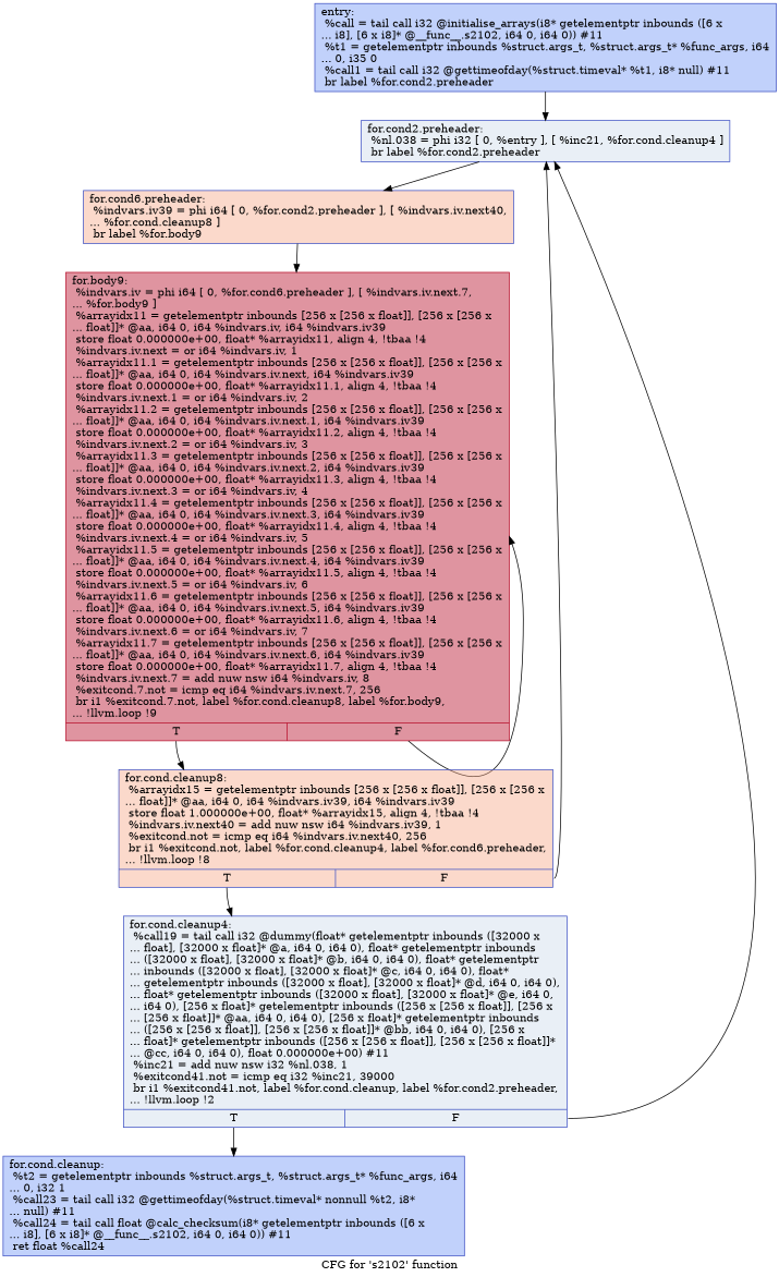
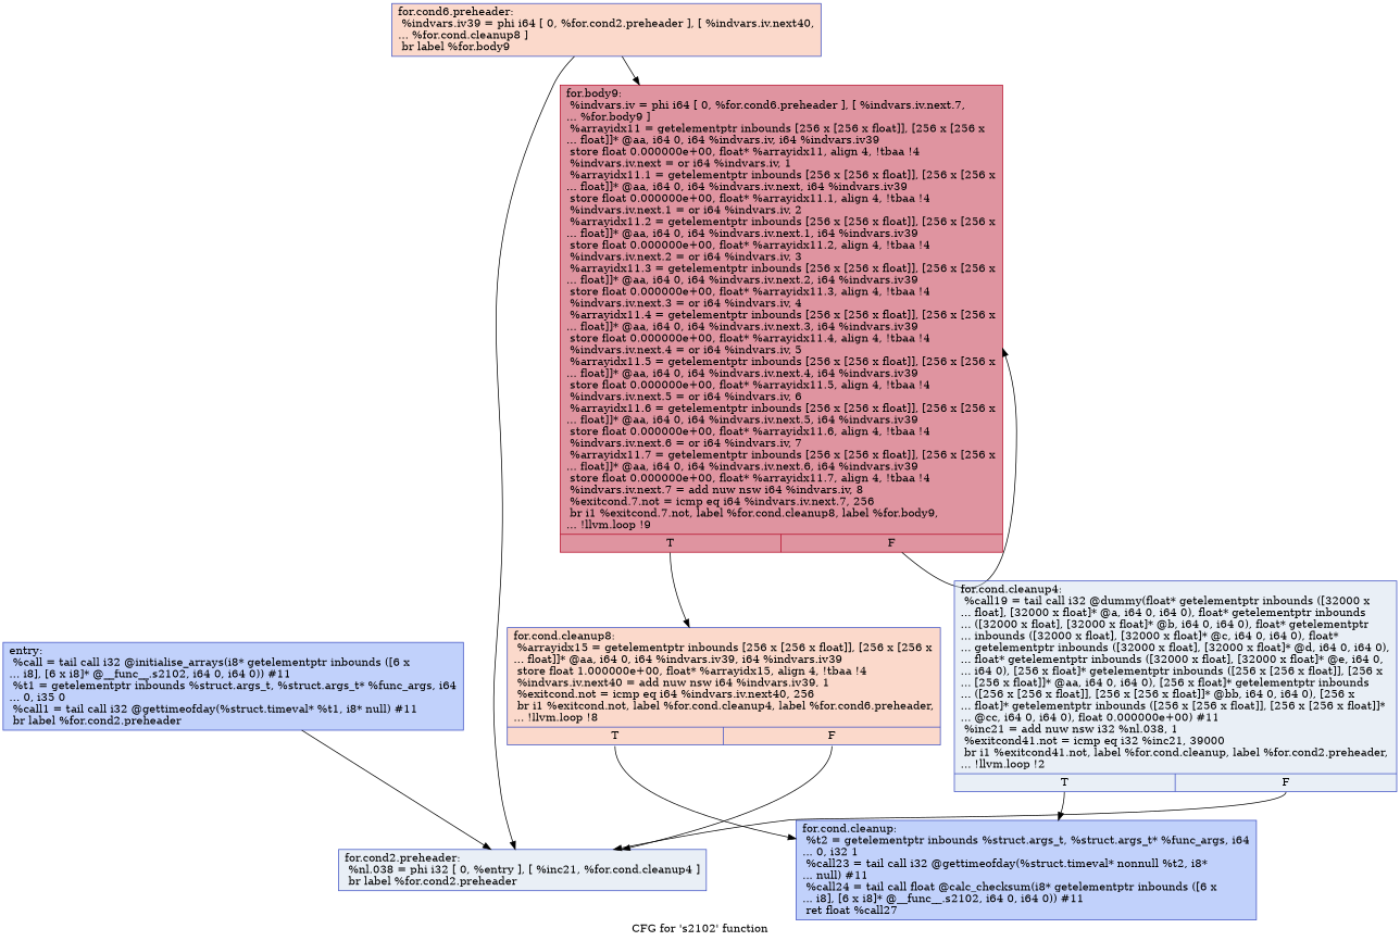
  digraph {
    label="CFG for 's2102' function"
    node [color="#3d50c3ff" fillcolor="#7396f570" shape=record style=filled]
    n1 [label="{entry:\l  %call = tail call i32 @initialise_arrays(i8* getelementptr inbounds ([6 x\l... i8], [6 x i8]* @__func__.s2102, i64 0, i64 0)) #11\l  %t1 = getelementptr inbounds %struct.args_t, %struct.args_t* %func_args, i64\l... 0, i35 0\l  %call1 = tail call i32 @gettimeofday(%struct.timeval* %t1, i8* null) #11\l  br label %for.cond2.preheader\l}"]
    n2 [fillcolor="#cedaeb70" label="{for.cond2.preheader:                              \l  %nl.038 = phi i32 [ 0, %entry ], [ %inc21, %for.cond.cleanup4 ]\l  br label %for.cond2.preheader\l}"]
    n3 [fillcolor="#f7a88970" label="{for.cond6.preheader:                              \l  %indvars.iv39 = phi i64 [ 0, %for.cond2.preheader ], [ %indvars.iv.next40,\l... %for.cond.cleanup8 ]\l  br label %for.body9\l}"]
    n4 [color="#b70d28ff" fillcolor="#b70d2870" label="{for.body9:                                        \l  %indvars.iv = phi i64 [ 0, %for.cond6.preheader ], [ %indvars.iv.next.7,\l... %for.body9 ]\l  %arrayidx11 = getelementptr inbounds [256 x [256 x float]], [256 x [256 x\l... float]]* @aa, i64 0, i64 %indvars.iv, i64 %indvars.iv39\l  store float 0.000000e+00, float* %arrayidx11, align 4, !tbaa !4\l  %indvars.iv.next = or i64 %indvars.iv, 1\l  %arrayidx11.1 = getelementptr inbounds [256 x [256 x float]], [256 x [256 x\l... float]]* @aa, i64 0, i64 %indvars.iv.next, i64 %indvars.iv39\l  store float 0.000000e+00, float* %arrayidx11.1, align 4, !tbaa !4\l  %indvars.iv.next.1 = or i64 %indvars.iv, 2\l  %arrayidx11.2 = getelementptr inbounds [256 x [256 x float]], [256 x [256 x\l... float]]* @aa, i64 0, i64 %indvars.iv.next.1, i64 %indvars.iv39\l  store float 0.000000e+00, float* %arrayidx11.2, align 4, !tbaa !4\l  %indvars.iv.next.2 = or i64 %indvars.iv, 3\l  %arrayidx11.3 = getelementptr inbounds [256 x [256 x float]], [256 x [256 x\l... float]]* @aa, i64 0, i64 %indvars.iv.next.2, i64 %indvars.iv39\l  store float 0.000000e+00, float* %arrayidx11.3, align 4, !tbaa !4\l  %indvars.iv.next.3 = or i64 %indvars.iv, 4\l  %arrayidx11.4 = getelementptr inbounds [256 x [256 x float]], [256 x [256 x\l... float]]* @aa, i64 0, i64 %indvars.iv.next.3, i64 %indvars.iv39\l  store float 0.000000e+00, float* %arrayidx11.4, align 4, !tbaa !4\l  %indvars.iv.next.4 = or i64 %indvars.iv, 5\l  %arrayidx11.5 = getelementptr inbounds [256 x [256 x float]], [256 x [256 x\l... float]]* @aa, i64 0, i64 %indvars.iv.next.4, i64 %indvars.iv39\l  store float 0.000000e+00, float* %arrayidx11.5, align 4, !tbaa !4\l  %indvars.iv.next.5 = or i64 %indvars.iv, 6\l  %arrayidx11.6 = getelementptr inbounds [256 x [256 x float]], [256 x [256 x\l... float]]* @aa, i64 0, i64 %indvars.iv.next.5, i64 %indvars.iv39\l  store float 0.000000e+00, float* %arrayidx11.6, align 4, !tbaa !4\l  %indvars.iv.next.6 = or i64 %indvars.iv, 7\l  %arrayidx11.7 = getelementptr inbounds [256 x [256 x float]], [256 x [256 x\l... float]]* @aa, i64 0, i64 %indvars.iv.next.6, i64 %indvars.iv39\l  store float 0.000000e+00, float* %arrayidx11.7, align 4, !tbaa !4\l  %indvars.iv.next.7 = add nuw nsw i64 %indvars.iv, 8\l  %exitcond.7.not = icmp eq i64 %indvars.iv.next.7, 256\l  br i1 %exitcond.7.not, label %for.cond.cleanup8, label %for.body9,\l... !llvm.loop !9\l|{<s0>T|<s1>F}}"]
    n5 [fillcolor="#f7a88970" label="{for.cond.cleanup8:                                \l  %arrayidx15 = getelementptr inbounds [256 x [256 x float]], [256 x [256 x\l... float]]* @aa, i64 0, i64 %indvars.iv39, i64 %indvars.iv39\l  store float 1.000000e+00, float* %arrayidx15, align 4, !tbaa !4\l  %indvars.iv.next40 = add nuw nsw i64 %indvars.iv39, 1\l  %exitcond.not = icmp eq i64 %indvars.iv.next40, 256\l  br i1 %exitcond.not, label %for.cond.cleanup4, label %for.cond6.preheader,\l... !llvm.loop !8\l|{<s0>T|<s1>F}}"]
-   n6 [label="{for.cond.cleanup:                                 \l  %t2 = getelementptr inbounds %struct.args_t, %struct.args_t* %func_args, i64\l... 0, i32 1\l  %call23 = tail call i32 @gettimeofday(%struct.timeval* nonnull %t2, i8*\l... null) #11\l  %call24 = tail call float @calc_checksum(i8* getelementptr inbounds ([6 x\l... i8], [6 x i8]* @__func__.s2102, i64 0, i64 0)) #11\l  ret float %call24\l}"]
+   n6 [label="{for.cond.cleanup:                                 \l  %t2 = getelementptr inbounds %struct.args_t, %struct.args_t* %func_args, i64\l... 0, i32 1\l  %call23 = tail call i32 @gettimeofday(%struct.timeval* nonnull %t2, i8*\l... null) #11\l  %call24 = tail call float @calc_checksum(i8* getelementptr inbounds ([6 x\l... i8], [6 x i8]* @__func__.s2102, i64 0, i64 0)) #11\l  ret float %call27\l}"]
    n7 [fillcolor="#cedaeb70" label="{for.cond.cleanup4:                                \l  %call19 = tail call i32 @dummy(float* getelementptr inbounds ([32000 x\l... float], [32000 x float]* @a, i64 0, i64 0), float* getelementptr inbounds\l... ([32000 x float], [32000 x float]* @b, i64 0, i64 0), float* getelementptr\l... inbounds ([32000 x float], [32000 x float]* @c, i64 0, i64 0), float*\l... getelementptr inbounds ([32000 x float], [32000 x float]* @d, i64 0, i64 0),\l... float* getelementptr inbounds ([32000 x float], [32000 x float]* @e, i64 0,\l... i64 0), [256 x float]* getelementptr inbounds ([256 x [256 x float]], [256 x\l... [256 x float]]* @aa, i64 0, i64 0), [256 x float]* getelementptr inbounds\l... ([256 x [256 x float]], [256 x [256 x float]]* @bb, i64 0, i64 0), [256 x\l... float]* getelementptr inbounds ([256 x [256 x float]], [256 x [256 x float]]*\l... @cc, i64 0, i64 0), float 0.000000e+00) #11\l  %inc21 = add nuw nsw i32 %nl.038, 1\l  %exitcond41.not = icmp eq i32 %inc21, 39000\l  br i1 %exitcond41.not, label %for.cond.cleanup, label %for.cond2.preheader,\l... !llvm.loop !2\l|{<s0>T|<s1>F}}"]
    n1 -> n2
-   n2 -> n3
+   n3 -> n2
    n3 -> n4
    n4 -> n4 [tailport=s1]
    n4 -> n5 [tailport=s0]
    n5 -> n2 [tailport=s1]
-   n5 -> n7 [tailport=s0]
+   n5 -> n6 [tailport=s0]
    n7 -> n2 [tailport=s1]
    n7 -> n6 [tailport=s0]
  }
